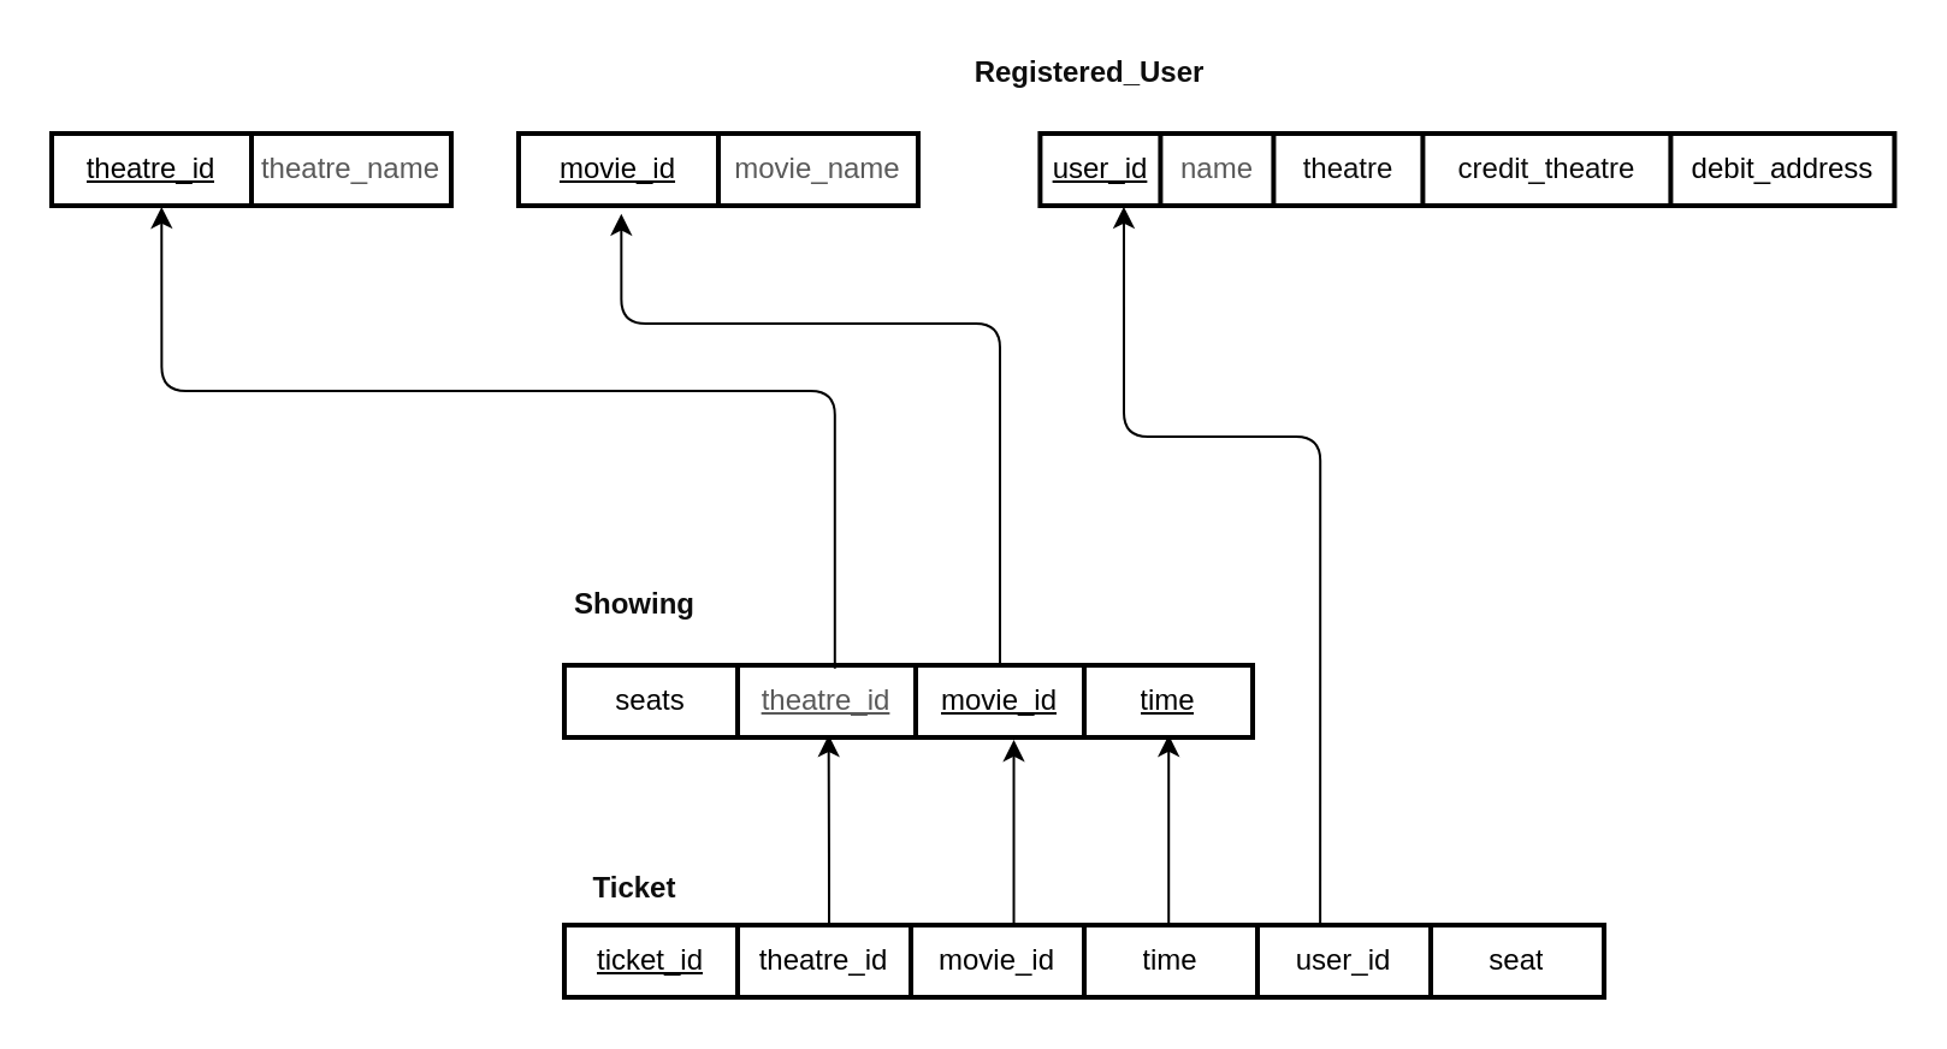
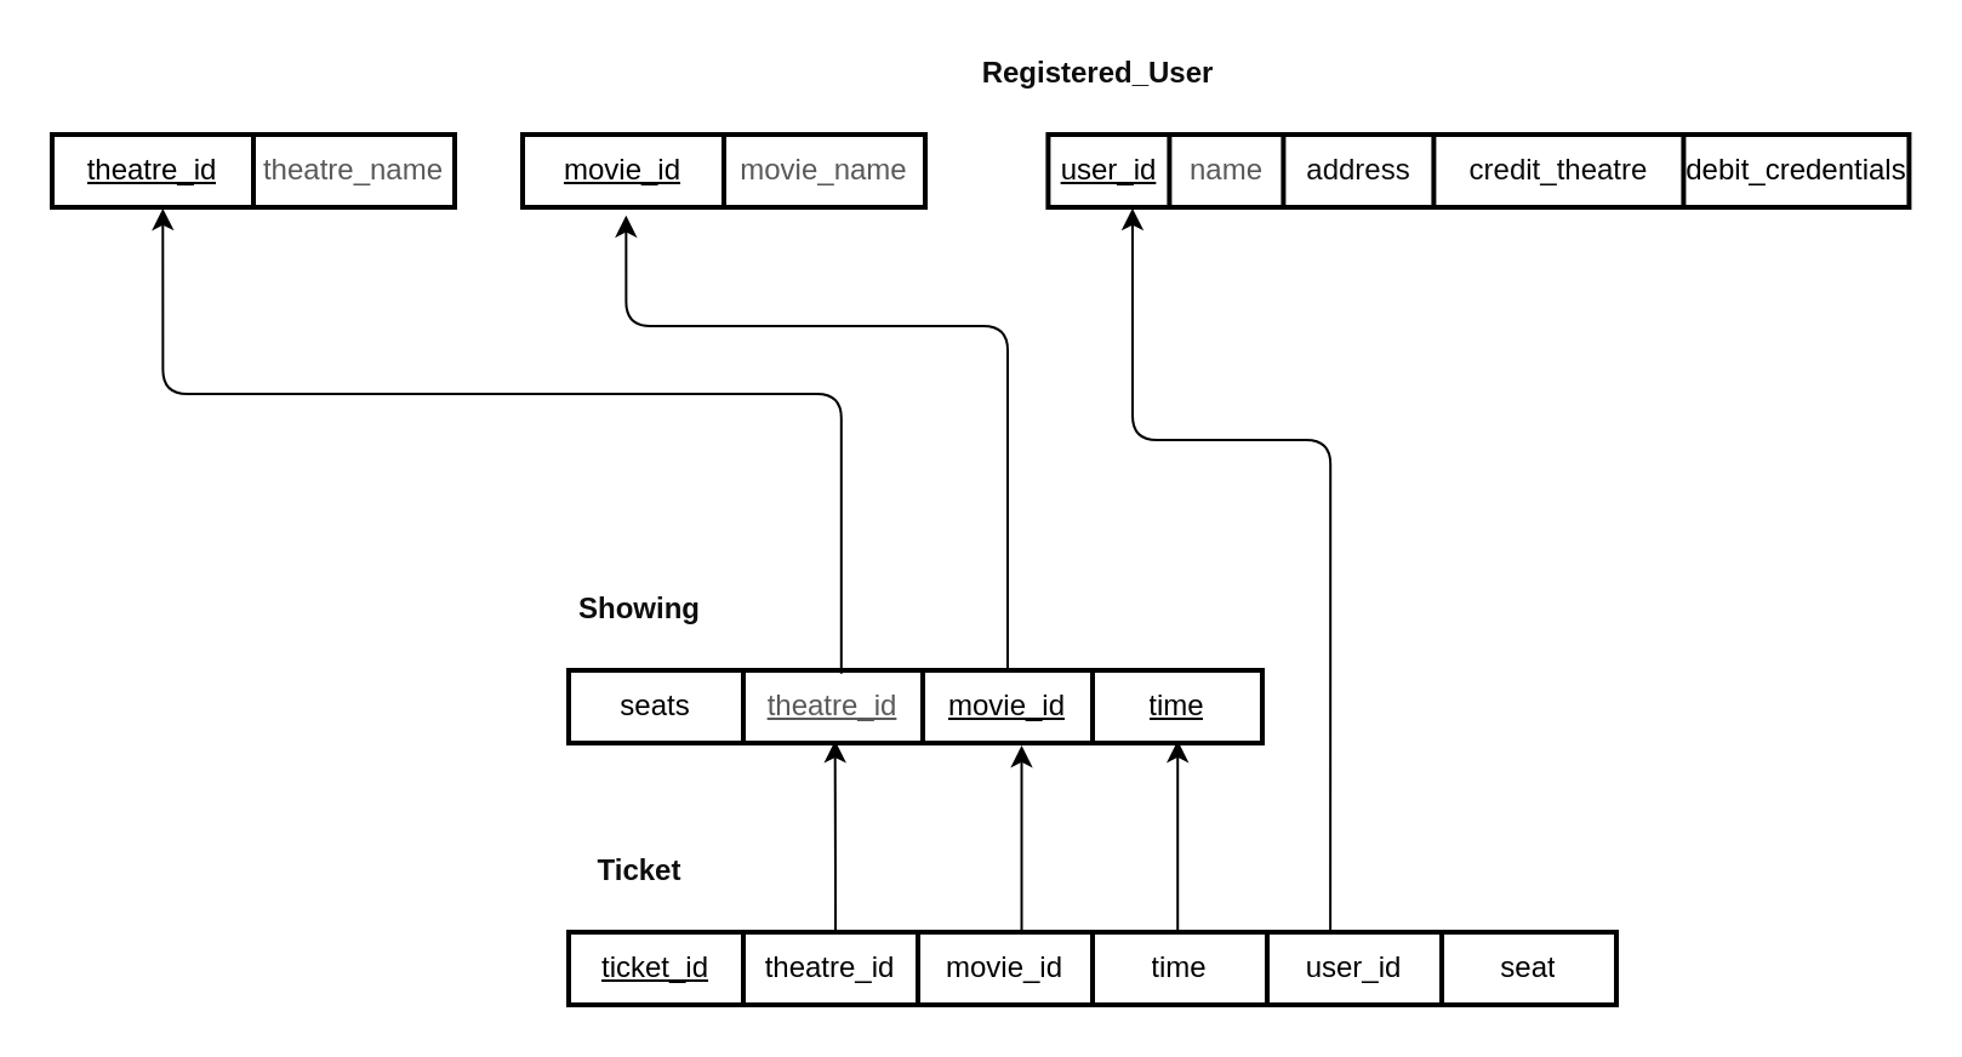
  <mxCell id="0" />
  <mxCell id="1" parent="0" />
  <mxCell id="2" value="" style="group" vertex="1" connectable="0" parent="1"><mxGeometry x="233" y="242" width="289" height="64" as="geometry" /></mxCell>
  <mxCell id="3" value="" style="shape=table;html=1;whiteSpace=wrap;startSize=0;container=1;collapsible=0;childLayout=tableLayout;strokeColor=#000000;strokeWidth=2;fillColor=none;" vertex="1" parent="2"><mxGeometry x="1" y="34" width="286" height="30" as="geometry" /></mxCell>
  <mxCell id="4" value="" style="shape=tableRow;horizontal=0;startSize=0;swimlaneHead=0;swimlaneBody=0;top=0;left=0;bottom=0;right=0;collapsible=0;dropTarget=0;fillColor=none;points=[[0,0.5],[1,0.5]];portConstraint=eastwest;strokeColor=#000000;strokeWidth=2;" vertex="1" parent="3"><mxGeometry width="286" height="30" as="geometry" /></mxCell>
  <mxCell id="5" value="&lt;font color=&quot;#000000&quot;&gt;seats&lt;/font&gt;" style="shape=partialRectangle;html=1;whiteSpace=wrap;connectable=0;fillColor=none;top=0;left=0;bottom=0;right=0;overflow=hidden;strokeColor=#000000;strokeWidth=2;" vertex="1" parent="4"><mxGeometry width="72" height="30" as="geometry"><mxRectangle width="72" height="30" as="alternateBounds" /></mxGeometry></mxCell>
  <mxCell id="6" value="&lt;font color=&quot;#595959&quot;&gt;&lt;u&gt;theatre_id&lt;/u&gt;&lt;/font&gt;" style="shape=partialRectangle;html=1;whiteSpace=wrap;connectable=0;fillColor=none;top=0;left=0;bottom=0;right=0;overflow=hidden;strokeColor=#000000;strokeWidth=2;" vertex="1" parent="4"><mxGeometry x="72" width="74" height="30" as="geometry"><mxRectangle width="74" height="30" as="alternateBounds" /></mxGeometry></mxCell>
  <mxCell id="7" value="&lt;font color=&quot;#030303&quot;&gt;&lt;u&gt;movie_id&lt;/u&gt;&lt;/font&gt;" style="shape=partialRectangle;html=1;whiteSpace=wrap;connectable=0;fillColor=none;top=0;left=0;bottom=0;right=0;overflow=hidden;strokeColor=#000000;strokeWidth=2;" vertex="1" parent="4"><mxGeometry x="146" width="70" height="30" as="geometry"><mxRectangle width="70" height="30" as="alternateBounds" /></mxGeometry></mxCell>
  <mxCell id="8" value="&lt;font color=&quot;#000000&quot;&gt;&lt;u&gt;time&lt;/u&gt;&lt;/font&gt;" style="shape=partialRectangle;html=1;whiteSpace=wrap;connectable=0;fillColor=none;top=0;left=0;bottom=0;right=0;overflow=hidden;strokeColor=#000000;strokeWidth=2;" vertex="1" parent="4"><mxGeometry x="216" width="70" height="30" as="geometry"><mxRectangle width="70" height="30" as="alternateBounds" /></mxGeometry></mxCell>
  <mxCell id="9" value="&lt;b&gt;&lt;font color=&quot;#0d0d0d&quot;&gt;Showing&lt;/font&gt;&lt;/b&gt;" style="text;html=1;align=center;verticalAlign=middle;resizable=0;points=[];autosize=1;strokeColor=none;fillColor=none;" vertex="1" parent="2"><mxGeometry width="60" height="18" as="geometry" /></mxCell>
  <mxCell id="10" value="" style="group" vertex="1" connectable="0" parent="1"><mxGeometry x="234" y="350" width="72" height="64" as="geometry" /></mxCell>
  <mxCell id="11" value="" style="shape=table;html=1;whiteSpace=wrap;startSize=0;container=1;collapsible=0;childLayout=tableLayout;strokeColor=#000000;strokeWidth=2;fillColor=none;" vertex="1" parent="10"><mxGeometry y="34" width="432" height="30" as="geometry" /></mxCell>
  <mxCell id="12" value="" style="shape=tableRow;horizontal=0;startSize=0;swimlaneHead=0;swimlaneBody=0;top=0;left=0;bottom=0;right=0;collapsible=0;dropTarget=0;fillColor=none;points=[[0,0.5],[1,0.5]];portConstraint=eastwest;strokeColor=#000000;strokeWidth=2;" vertex="1" parent="11"><mxGeometry width="432" height="30" as="geometry" /></mxCell>
  <mxCell id="13" value="&lt;font color=&quot;#000000&quot;&gt;&lt;u&gt;ticket_id&lt;/u&gt;&lt;/font&gt;" style="shape=partialRectangle;html=1;whiteSpace=wrap;connectable=0;fillColor=none;top=0;left=0;bottom=0;right=0;overflow=hidden;strokeColor=#000000;strokeWidth=2;" vertex="1" parent="12"><mxGeometry width="72" height="30" as="geometry"><mxRectangle width="72" height="30" as="alternateBounds" /></mxGeometry></mxCell>
  <mxCell id="14" value="&lt;font color=&quot;#000000&quot;&gt;theatre_id&lt;/font&gt;" style="shape=partialRectangle;html=1;whiteSpace=wrap;connectable=0;fillColor=none;top=0;left=0;bottom=0;right=0;overflow=hidden;strokeColor=#000000;strokeWidth=2;" vertex="1" parent="12"><mxGeometry x="72" width="72" height="30" as="geometry"><mxRectangle width="72" height="30" as="alternateBounds" /></mxGeometry></mxCell>
  <mxCell id="15" value="&lt;font color=&quot;#000000&quot;&gt;movie_id&lt;/font&gt;" style="shape=partialRectangle;html=1;whiteSpace=wrap;connectable=0;fillColor=none;top=0;left=0;bottom=0;right=0;overflow=hidden;strokeColor=#000000;strokeWidth=2;" vertex="1" parent="12"><mxGeometry x="144" width="72" height="30" as="geometry"><mxRectangle width="72" height="30" as="alternateBounds" /></mxGeometry></mxCell>
  <mxCell id="16" value="&lt;font color=&quot;#000000&quot;&gt;time&lt;/font&gt;" style="shape=partialRectangle;html=1;whiteSpace=wrap;connectable=0;fillColor=none;top=0;left=0;bottom=0;right=0;overflow=hidden;strokeColor=#000000;strokeWidth=2;" vertex="1" parent="12"><mxGeometry x="216" width="72" height="30" as="geometry"><mxRectangle width="72" height="30" as="alternateBounds" /></mxGeometry></mxCell>
  <mxCell id="17" value="&lt;font color=&quot;#000000&quot;&gt;user_id&lt;/font&gt;" style="shape=partialRectangle;html=1;whiteSpace=wrap;connectable=0;fillColor=none;top=0;left=0;bottom=0;right=0;overflow=hidden;strokeColor=#000000;strokeWidth=2;" vertex="1" parent="12"><mxGeometry x="288" width="72" height="30" as="geometry"><mxRectangle width="72" height="30" as="alternateBounds" /></mxGeometry></mxCell>
  <mxCell id="18" value="&lt;font color=&quot;#000000&quot;&gt;seat&lt;/font&gt;" style="shape=partialRectangle;html=1;whiteSpace=wrap;connectable=0;fillColor=none;top=0;left=0;bottom=0;right=0;overflow=hidden;strokeColor=#000000;strokeWidth=2;" vertex="1" parent="12"><mxGeometry x="360" width="72" height="30" as="geometry"><mxRectangle width="72" height="30" as="alternateBounds" /></mxGeometry></mxCell>
- <mxCell id="19" value="&lt;b&gt;&lt;font color=&quot;#0d0d0d&quot;&gt;Ticket&lt;/font&gt;&lt;/b&gt;" style="text;html=1;align=center;verticalAlign=middle;resizable=0;points=[];autosize=1;strokeColor=none;fillColor=none;" vertex="1" parent="10"><mxGeometry x="7" y="10" width="44" height="18" as="geometry" /></mxCell>
+ <mxCell id="19" value="&lt;b&gt;&lt;font color=&quot;#0d0d0d&quot;&gt;Ticket&lt;/font&gt;&lt;/b&gt;" style="text;html=1;align=center;verticalAlign=middle;resizable=0;points=[];autosize=1;strokeColor=none;fillColor=none;" vertex="1" parent="10"><mxGeometry x="7" width="44" height="18" as="geometry" /></mxCell>
  <mxCell id="20" value="" style="group" vertex="1" connectable="0" parent="1"><mxGeometry x="20" y="20" width="167" height="65" as="geometry" /></mxCell>
  <mxCell id="21" value="" style="shape=table;html=1;whiteSpace=wrap;startSize=0;container=1;collapsible=0;childLayout=tableLayout;strokeColor=#000000;strokeWidth=2;fillColor=none;" vertex="1" parent="20"><mxGeometry x="1" y="35" width="166" height="30" as="geometry" /></mxCell>
  <mxCell id="22" value="" style="shape=tableRow;horizontal=0;startSize=0;swimlaneHead=0;swimlaneBody=0;top=0;left=0;bottom=0;right=0;collapsible=0;dropTarget=0;fillColor=none;points=[[0,0.5],[1,0.5]];portConstraint=eastwest;strokeColor=#000000;strokeWidth=2;" vertex="1" parent="21"><mxGeometry width="166" height="30" as="geometry" /></mxCell>
  <mxCell id="23" value="&lt;font color=&quot;#000000&quot;&gt;&lt;u&gt;theatre_id&lt;/u&gt;&lt;/font&gt;" style="shape=partialRectangle;html=1;whiteSpace=wrap;connectable=0;fillColor=none;top=0;left=0;bottom=0;right=0;overflow=hidden;strokeColor=#000000;strokeWidth=2;" vertex="1" parent="22"><mxGeometry width="83" height="30" as="geometry"><mxRectangle width="83" height="30" as="alternateBounds" /></mxGeometry></mxCell>
  <mxCell id="24" value="&lt;font color=&quot;#595959&quot;&gt;theatre_name&lt;/font&gt;" style="shape=partialRectangle;html=1;whiteSpace=wrap;connectable=0;fillColor=none;top=0;left=0;bottom=0;right=0;overflow=hidden;strokeColor=#000000;strokeWidth=2;" vertex="1" parent="22"><mxGeometry x="83" width="83" height="30" as="geometry"><mxRectangle width="83" height="30" as="alternateBounds" /></mxGeometry></mxCell>
  <mxCell id="25" value="" style="group" vertex="1" connectable="0" parent="1"><mxGeometry x="215" y="22" width="166" height="63" as="geometry" /></mxCell>
  <mxCell id="26" value="" style="shape=table;html=1;whiteSpace=wrap;startSize=0;container=1;collapsible=0;childLayout=tableLayout;strokeColor=#000000;strokeWidth=2;fillColor=none;" vertex="1" parent="25"><mxGeometry y="33" width="166" height="30" as="geometry" /></mxCell>
  <mxCell id="27" value="" style="shape=tableRow;horizontal=0;startSize=0;swimlaneHead=0;swimlaneBody=0;top=0;left=0;bottom=0;right=0;collapsible=0;dropTarget=0;fillColor=none;points=[[0,0.5],[1,0.5]];portConstraint=eastwest;strokeColor=#000000;strokeWidth=2;" vertex="1" parent="26"><mxGeometry width="166" height="30" as="geometry" /></mxCell>
  <mxCell id="28" value="&lt;font color=&quot;#000000&quot;&gt;&lt;u&gt;movie_id&lt;/u&gt;&lt;/font&gt;" style="shape=partialRectangle;html=1;whiteSpace=wrap;connectable=0;fillColor=none;top=0;left=0;bottom=0;right=0;overflow=hidden;strokeColor=#000000;strokeWidth=2;" vertex="1" parent="27"><mxGeometry width="83" height="30" as="geometry"><mxRectangle width="83" height="30" as="alternateBounds" /></mxGeometry></mxCell>
  <mxCell id="29" value="&lt;font color=&quot;#595959&quot;&gt;movie_name&lt;/font&gt;" style="shape=partialRectangle;html=1;whiteSpace=wrap;connectable=0;fillColor=none;top=0;left=0;bottom=0;right=0;overflow=hidden;strokeColor=#000000;strokeWidth=2;" vertex="1" parent="27"><mxGeometry x="83" width="83" height="30" as="geometry"><mxRectangle width="83" height="30" as="alternateBounds" /></mxGeometry></mxCell>
  <mxCell id="30" style="edgeStyle=orthogonalEdgeStyle;html=1;entryX=0.275;entryY=1.015;entryDx=0;entryDy=0;entryPerimeter=0;fontColor=#000000;strokeColor=#000000;exitX=0.393;exitY=0.047;exitDx=0;exitDy=0;exitPerimeter=0;" edge="1" parent="1" source="4" target="22"><mxGeometry relative="1" as="geometry"><mxPoint x="325" y="277" as="sourcePoint" /><Array as="points"><mxPoint x="346" y="162" /><mxPoint x="67" y="162" /></Array></mxGeometry></mxCell>
  <mxCell id="31" style="edgeStyle=orthogonalEdgeStyle;html=1;entryX=0.257;entryY=1.111;entryDx=0;entryDy=0;entryPerimeter=0;fontColor=#000000;strokeColor=#000000;" edge="1" parent="1" source="4" target="27"><mxGeometry relative="1" as="geometry"><mxPoint x="206" y="266" as="sourcePoint" /><Array as="points"><mxPoint x="415" y="134" /><mxPoint x="258" y="134" /></Array></mxGeometry></mxCell>
  <mxCell id="32" style="edgeStyle=orthogonalEdgeStyle;html=1;fontColor=#000000;strokeColor=#000000;entryX=0.384;entryY=0.968;entryDx=0;entryDy=0;entryPerimeter=0;" edge="1" parent="1" source="11" target="4"><mxGeometry relative="1" as="geometry"><mxPoint x="344" y="310" as="targetPoint" /><Array as="points"><mxPoint x="344" y="364" /><mxPoint x="344" y="364" /></Array></mxGeometry></mxCell>
  <mxCell id="33" style="edgeStyle=orthogonalEdgeStyle;html=1;entryX=0.653;entryY=1.032;entryDx=0;entryDy=0;entryPerimeter=0;fontColor=#000000;strokeColor=#000000;" edge="1" parent="1" source="11" target="4"><mxGeometry relative="1" as="geometry"><Array as="points"><mxPoint x="421" y="384" /><mxPoint x="421" y="384" /></Array></mxGeometry></mxCell>
  <mxCell id="34" style="edgeStyle=orthogonalEdgeStyle;html=1;entryX=0.878;entryY=0.965;entryDx=0;entryDy=0;entryPerimeter=0;fontColor=#000000;strokeColor=#000000;" edge="1" parent="1" source="11" target="4"><mxGeometry relative="1" as="geometry"><Array as="points"><mxPoint x="485" y="384" /><mxPoint x="485" y="384" /></Array></mxGeometry></mxCell>
  <mxCell id="35" style="edgeStyle=orthogonalEdgeStyle;html=1;entryX=0.098;entryY=1.014;entryDx=0;entryDy=0;entryPerimeter=0;fontColor=#030000;strokeColor=#000000;exitX=0.727;exitY=0.028;exitDx=0;exitDy=0;exitPerimeter=0;" edge="1" parent="1" source="12" target="37"><mxGeometry relative="1" as="geometry"><mxPoint x="553" y="374" as="sourcePoint" /><Array as="points"><mxPoint x="548" y="181" /><mxPoint x="466" y="181" /><mxPoint x="466" y="85" /></Array></mxGeometry></mxCell>
  <mxCell id="36" value="" style="shape=table;html=1;whiteSpace=wrap;startSize=0;container=1;collapsible=0;childLayout=tableLayout;strokeColor=#000000;strokeWidth=2;fillColor=none;" vertex="1" parent="1"><mxGeometry x="431.7" y="55" width="355.004" height="30" as="geometry" /></mxCell>
  <mxCell id="37" value="" style="shape=tableRow;horizontal=0;startSize=0;swimlaneHead=0;swimlaneBody=0;top=0;left=0;bottom=0;right=0;collapsible=0;dropTarget=0;fillColor=none;points=[[0,0.5],[1,0.5]];portConstraint=eastwest;strokeColor=#000000;strokeWidth=2;" vertex="1" parent="36"><mxGeometry width="355.004" height="30" as="geometry" /></mxCell>
  <mxCell id="38" value="&lt;font color=&quot;#000000&quot;&gt;&lt;u&gt;user_id&lt;/u&gt;&lt;/font&gt;" style="shape=partialRectangle;html=1;whiteSpace=wrap;connectable=0;fillColor=none;top=0;left=0;bottom=0;right=0;overflow=hidden;strokeColor=#000000;strokeWidth=2;" vertex="1" parent="37"><mxGeometry width="50" height="30" as="geometry"><mxRectangle width="50" height="30" as="alternateBounds" /></mxGeometry></mxCell>
  <mxCell id="39" value="&lt;font color=&quot;#595959&quot;&gt;name&lt;/font&gt;" style="shape=partialRectangle;html=1;whiteSpace=wrap;connectable=0;fillColor=none;top=0;left=0;bottom=0;right=0;overflow=hidden;strokeColor=#000000;strokeWidth=2;" vertex="1" parent="37"><mxGeometry x="50" width="47" height="30" as="geometry"><mxRectangle width="47" height="30" as="alternateBounds" /></mxGeometry></mxCell>
- <mxCell id="40" value="&lt;font color=&quot;#0d0d0d&quot;&gt;theatre&lt;/font&gt;" style="shape=partialRectangle;html=1;whiteSpace=wrap;connectable=0;fillColor=none;top=0;left=0;bottom=0;right=0;overflow=hidden;strokeColor=#000000;strokeWidth=2;" vertex="1" parent="37"><mxGeometry x="97" width="62" height="30" as="geometry"><mxRectangle width="62" height="30" as="alternateBounds" /></mxGeometry></mxCell>
+ <mxCell id="40" value="&lt;font color=&quot;#0d0d0d&quot;&gt;address&lt;/font&gt;" style="shape=partialRectangle;html=1;whiteSpace=wrap;connectable=0;fillColor=none;top=0;left=0;bottom=0;right=0;overflow=hidden;strokeColor=#000000;strokeWidth=2;" vertex="1" parent="37"><mxGeometry x="97" width="62" height="30" as="geometry"><mxRectangle width="62" height="30" as="alternateBounds" /></mxGeometry></mxCell>
  <mxCell id="41" value="&lt;font color=&quot;#0a0a0a&quot;&gt;credit_theatre&lt;/font&gt;" style="shape=partialRectangle;html=1;whiteSpace=wrap;connectable=0;fillColor=none;top=0;left=0;bottom=0;right=0;overflow=hidden;strokeColor=#000000;strokeWidth=2;" vertex="1" parent="37"><mxGeometry x="159" width="103" height="30" as="geometry"><mxRectangle width="103" height="30" as="alternateBounds" /></mxGeometry></mxCell>
- <mxCell id="42" value="&lt;font color=&quot;#000000&quot;&gt;debit_address&lt;/font&gt;" style="shape=partialRectangle;html=1;whiteSpace=wrap;connectable=0;fillColor=none;top=0;left=0;bottom=0;right=0;overflow=hidden;strokeColor=#000000;strokeWidth=2;" vertex="1" parent="37"><mxGeometry x="262" width="93" height="30" as="geometry"><mxRectangle width="93" height="30" as="alternateBounds" /></mxGeometry></mxCell>
+ <mxCell id="42" value="&lt;font color=&quot;#000000&quot;&gt;debit_credentials&lt;/font&gt;" style="shape=partialRectangle;html=1;whiteSpace=wrap;connectable=0;fillColor=none;top=0;left=0;bottom=0;right=0;overflow=hidden;strokeColor=#000000;strokeWidth=2;" vertex="1" parent="37"><mxGeometry x="262" width="93" height="30" as="geometry"><mxRectangle width="93" height="30" as="alternateBounds" /></mxGeometry></mxCell>
  <mxCell id="43" value="&lt;b&gt;&lt;font color=&quot;#0d0d0d&quot;&gt;Registered_User&lt;/font&gt;&lt;/b&gt;" style="text;html=1;align=center;verticalAlign=middle;resizable=0;points=[];autosize=1;strokeColor=none;fillColor=none;" vertex="1" parent="1"><mxGeometry x="399" y="21" width="105" height="18" as="geometry" /></mxCell>
